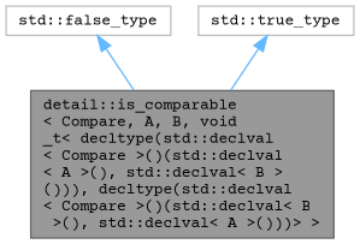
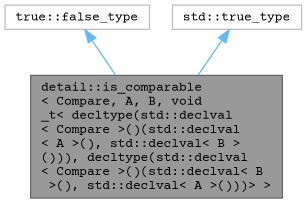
  digraph {
    fontname="Courier Prime"
    node [color=grey75 fillcolor=white fontname="Courier Prime" fontsize=10 shape=box style=filled]
    edge [color=steelblue1 dir=back fontname="Courier Prime" fontsize=10 labelfontname=Helvetica labelfontsize=10 style=solid]
    n1 [color=gray40 fillcolor=grey60 fontcolor=black height=0.2 label="detail::is_comparable\l\< Compare, A, B, void\l_t\< decltype(std::declval\l\< Compare \>()(std::declval\l\< A \>(), std::declval\< B \>\l())), decltype(std::declval\l\< Compare \>()(std::declval\< B\l \>(), std::declval\< A \>()))\> \>" width=0.4]
-   n2 [height=0.2 label="std::false_type" width=0.4]
+   n2 [height=0.2 label="true::false_type" width=0.4]
    n3 [height=0.2 label="std::true_type" width=0.4]
    n2 -> n1
    n3 -> n1
  }
